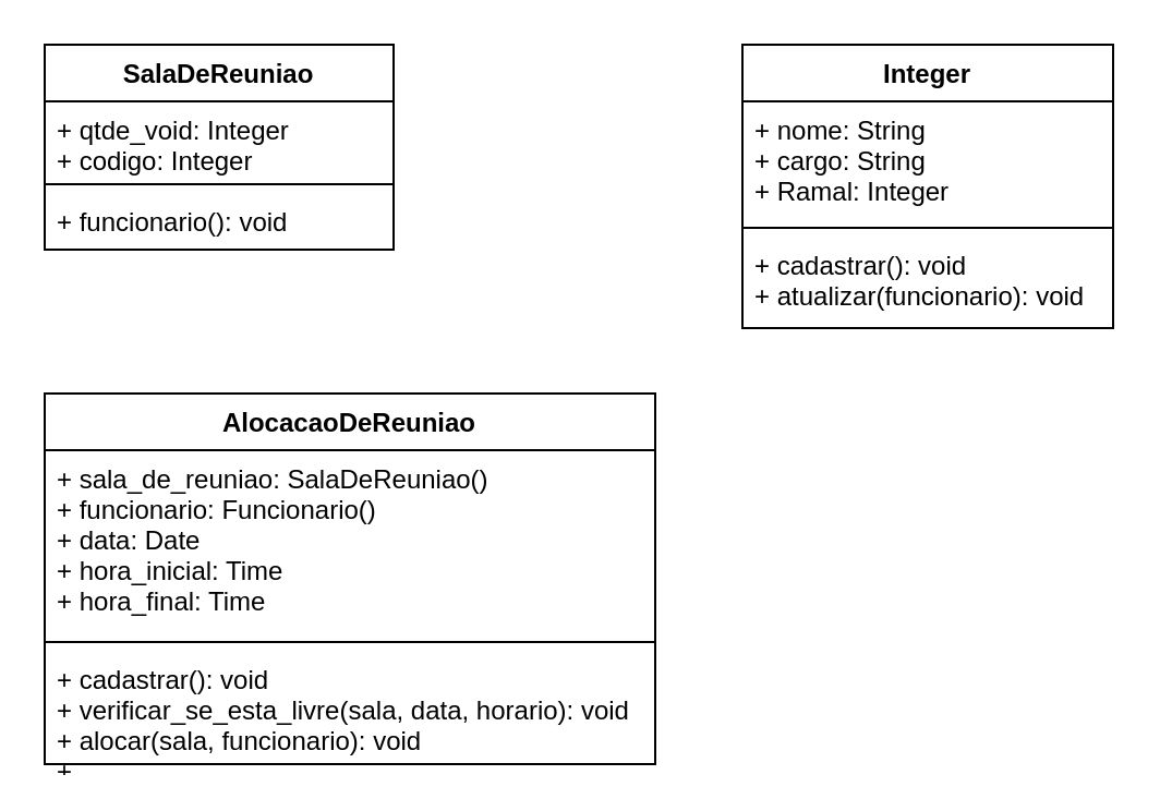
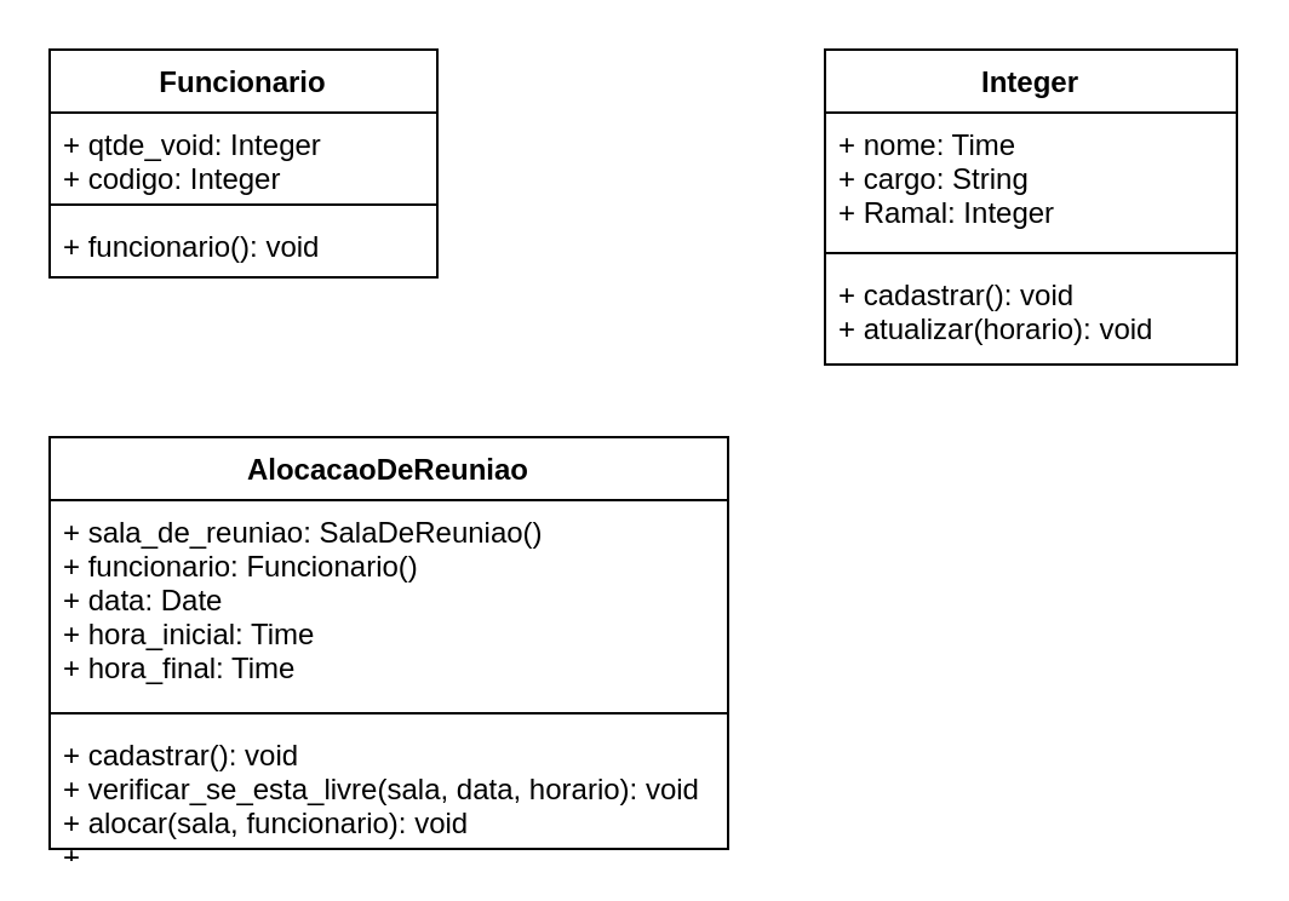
  <mxCell id="0" />
  <mxCell id="1" parent="0" />
- <mxCell id="2" value="SalaDeReuniao" style="swimlane;fontStyle=1;align=center;verticalAlign=top;childLayout=stackLayout;horizontal=1;startSize=26;horizontalStack=0;resizeParent=1;resizeParentMax=0;resizeLast=0;collapsible=1;marginBottom=0;" vertex="1" parent="1"><mxGeometry x="20" y="20" width="160" height="94" as="geometry" /></mxCell>
+ <mxCell id="2" value="Funcionario" style="swimlane;fontStyle=1;align=center;verticalAlign=top;childLayout=stackLayout;horizontal=1;startSize=26;horizontalStack=0;resizeParent=1;resizeParentMax=0;resizeLast=0;collapsible=1;marginBottom=0;" vertex="1" parent="1"><mxGeometry x="20" y="20" width="160" height="94" as="geometry" /></mxCell>
  <mxCell id="3" value="+ qtde_void: Integer&#10;+ codigo: Integer" style="text;strokeColor=none;fillColor=none;align=left;verticalAlign=top;spacingLeft=4;spacingRight=4;overflow=hidden;rotatable=0;points=[[0,0.5],[1,0.5]];portConstraint=eastwest;" vertex="1" parent="2"><mxGeometry y="26" width="160" height="34" as="geometry" /></mxCell>
  <mxCell id="4" value="" style="line;strokeWidth=1;fillColor=none;align=left;verticalAlign=middle;spacingTop=-1;spacingLeft=3;spacingRight=3;rotatable=0;labelPosition=right;points=[];portConstraint=eastwest;" vertex="1" parent="2"><mxGeometry y="60" width="160" height="8" as="geometry" /></mxCell>
  <mxCell id="5" value="+ funcionario(): void" style="text;strokeColor=none;fillColor=none;align=left;verticalAlign=top;spacingLeft=4;spacingRight=4;overflow=hidden;rotatable=0;points=[[0,0.5],[1,0.5]];portConstraint=eastwest;" vertex="1" parent="2"><mxGeometry y="68" width="160" height="26" as="geometry" /></mxCell>
  <mxCell id="6" value="Integer" style="swimlane;fontStyle=1;align=center;verticalAlign=top;childLayout=stackLayout;horizontal=1;startSize=26;horizontalStack=0;resizeParent=1;resizeParentMax=0;resizeLast=0;collapsible=1;marginBottom=0;" vertex="1" parent="1"><mxGeometry x="340" y="20" width="170" height="130" as="geometry" /></mxCell>
- <mxCell id="7" value="+ nome: String&#10;+ cargo: String&#10;+ Ramal: Integer" style="text;strokeColor=none;fillColor=none;align=left;verticalAlign=top;spacingLeft=4;spacingRight=4;overflow=hidden;rotatable=0;points=[[0,0.5],[1,0.5]];portConstraint=eastwest;" vertex="1" parent="6"><mxGeometry y="26" width="170" height="54" as="geometry" /></mxCell>
+ <mxCell id="7" value="+ nome: Time&#10;+ cargo: String&#10;+ Ramal: Integer" style="text;strokeColor=none;fillColor=none;align=left;verticalAlign=top;spacingLeft=4;spacingRight=4;overflow=hidden;rotatable=0;points=[[0,0.5],[1,0.5]];portConstraint=eastwest;" vertex="1" parent="6"><mxGeometry y="26" width="170" height="54" as="geometry" /></mxCell>
  <mxCell id="8" value="" style="line;strokeWidth=1;fillColor=none;align=left;verticalAlign=middle;spacingTop=-1;spacingLeft=3;spacingRight=3;rotatable=0;labelPosition=right;points=[];portConstraint=eastwest;" vertex="1" parent="6"><mxGeometry y="80" width="170" height="8" as="geometry" /></mxCell>
- <mxCell id="9" value="+ cadastrar(): void&#10;+ atualizar(funcionario): void" style="text;strokeColor=none;fillColor=none;align=left;verticalAlign=top;spacingLeft=4;spacingRight=4;overflow=hidden;rotatable=0;points=[[0,0.5],[1,0.5]];portConstraint=eastwest;" vertex="1" parent="6"><mxGeometry y="88" width="170" height="42" as="geometry" /></mxCell>
+ <mxCell id="9" value="+ cadastrar(): void&#10;+ atualizar(horario): void" style="text;strokeColor=none;fillColor=none;align=left;verticalAlign=top;spacingLeft=4;spacingRight=4;overflow=hidden;rotatable=0;points=[[0,0.5],[1,0.5]];portConstraint=eastwest;" vertex="1" parent="6"><mxGeometry y="88" width="170" height="42" as="geometry" /></mxCell>
  <mxCell id="10" value="AlocacaoDeReuniao" style="swimlane;fontStyle=1;align=center;verticalAlign=top;childLayout=stackLayout;horizontal=1;startSize=26;horizontalStack=0;resizeParent=1;resizeParentMax=0;resizeLast=0;collapsible=1;marginBottom=0;" vertex="1" parent="1"><mxGeometry x="20" y="180" width="280" height="170" as="geometry" /></mxCell>
  <mxCell id="11" value="+ sala_de_reuniao: SalaDeReuniao()&#10;+ funcionario: Funcionario()&#10;+ data: Date&#10;+ hora_inicial: Time&#10;+ hora_final: Time" style="text;strokeColor=none;fillColor=none;align=left;verticalAlign=top;spacingLeft=4;spacingRight=4;overflow=hidden;rotatable=0;points=[[0,0.5],[1,0.5]];portConstraint=eastwest;" vertex="1" parent="10"><mxGeometry y="26" width="280" height="84" as="geometry" /></mxCell>
  <mxCell id="12" value="" style="line;strokeWidth=1;fillColor=none;align=left;verticalAlign=middle;spacingTop=-1;spacingLeft=3;spacingRight=3;rotatable=0;labelPosition=right;points=[];portConstraint=eastwest;" vertex="1" parent="10"><mxGeometry y="110" width="280" height="8" as="geometry" /></mxCell>
  <mxCell id="13" value="+ cadastrar(): void&#10;+ verificar_se_esta_livre(sala, data, horario): void&#10;+ alocar(sala, funcionario): void&#10;+ " style="text;strokeColor=none;fillColor=none;align=left;verticalAlign=top;spacingLeft=4;spacingRight=4;overflow=hidden;rotatable=0;points=[[0,0.5],[1,0.5]];portConstraint=eastwest;" vertex="1" parent="10"><mxGeometry y="118" width="280" height="52" as="geometry" /></mxCell>
